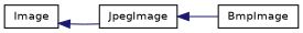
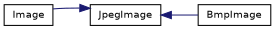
  digraph {
    rankdir=LR
    node [color=black fillcolor=white fontname=Helvetica fontsize=10 shape=record style=filled]
    edge [color=midnightblue dir=back fontname=Helvetica fontsize=10 labelfontname=Helvetica labelfontsize=10 style=solid]
    n1 [height=0.2 label=Image width=0.4]
    n2 [height=0.2 label=JpegImage width=0.4]
    n3 [height=0.2 label=BmpImage width=0.4]
-   n1 -> n2
+   n2 -> n1
    n2 -> n3
  }
